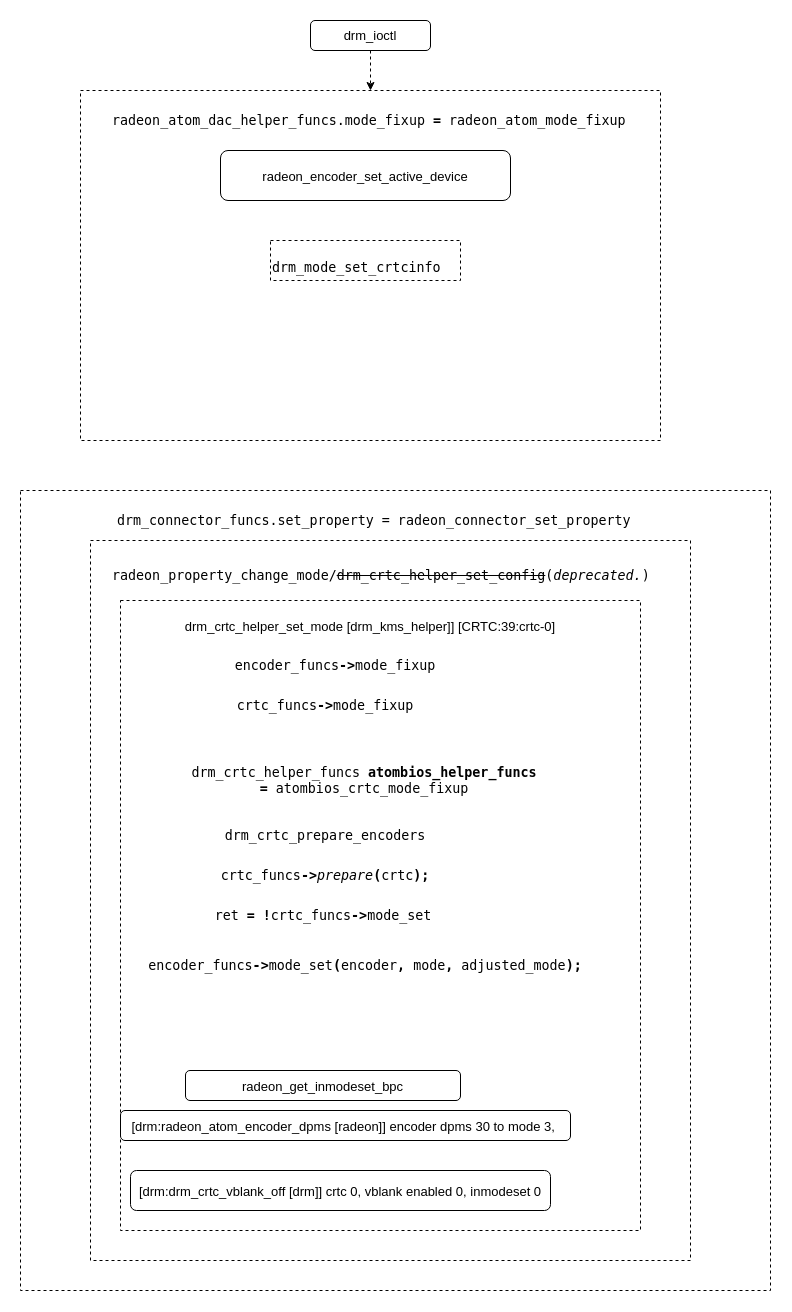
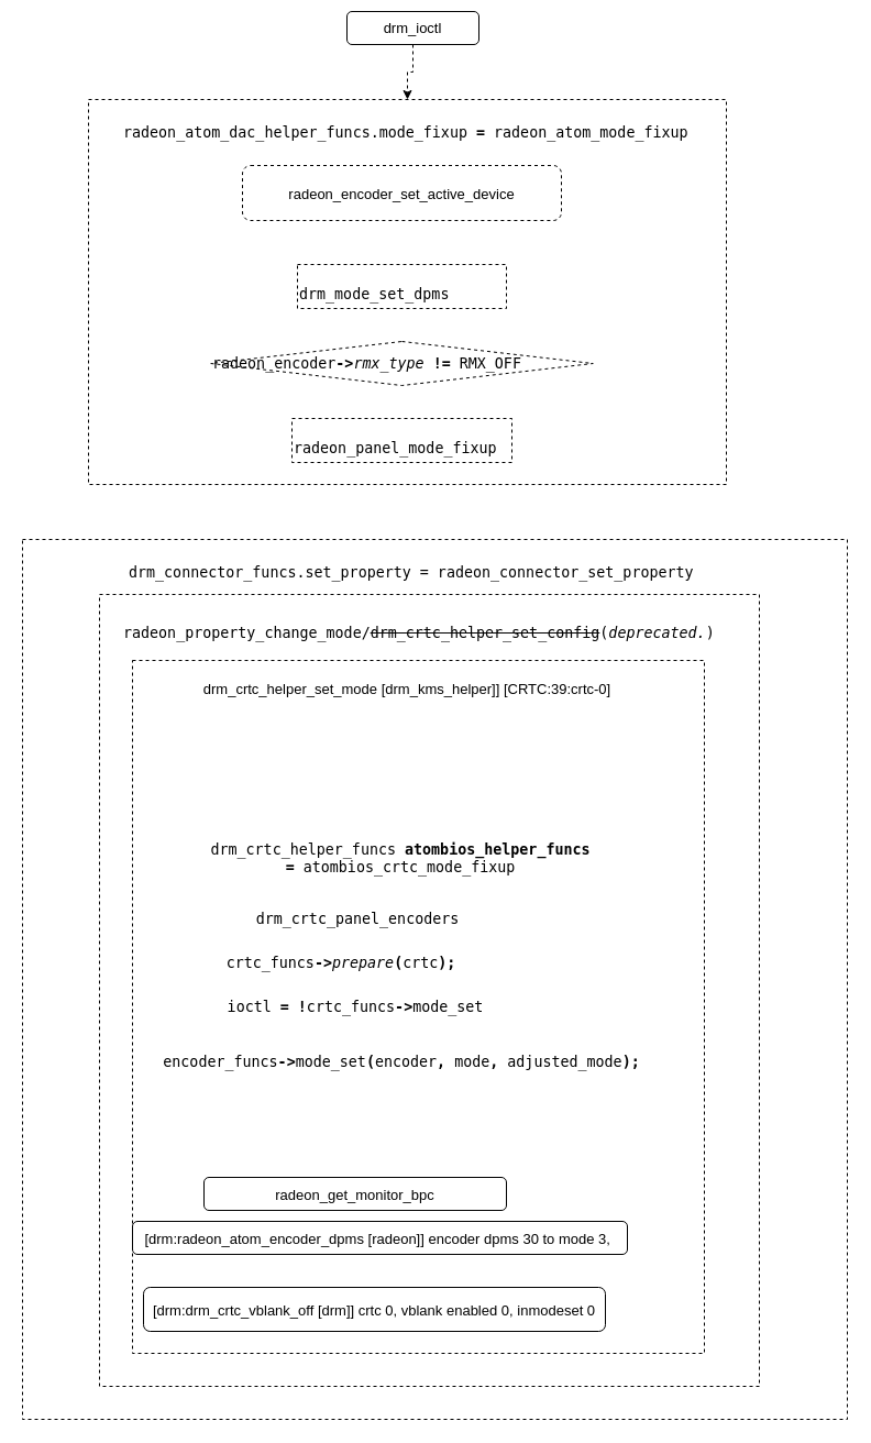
  <mxCell id="0" />
  <mxCell id="1" parent="0" />
  <mxCell id="2" value="" style="rounded=0;whiteSpace=wrap;html=1;dashed=1;fontSize=13;fontColor=default;strokeColor=default;fillColor=none;gradientColor=none;align=left;" vertex="1" parent="1"><mxGeometry x="20" y="490" width="750" height="800" as="geometry" /></mxCell>
  <mxCell id="3" value="" style="rounded=0;whiteSpace=wrap;html=1;dashed=1;fontSize=13;fontColor=default;strokeColor=default;fillColor=none;gradientColor=none;align=left;" vertex="1" parent="1"><mxGeometry x="90" y="540" width="600" height="720" as="geometry" /></mxCell>
  <mxCell id="4" value="" style="rounded=0;whiteSpace=wrap;html=1;dashed=1;fontSize=13;fontColor=default;strokeColor=default;fillColor=none;gradientColor=none;align=left;" vertex="1" parent="1"><mxGeometry x="120" y="600" width="520" height="630" as="geometry" /></mxCell>
  <mxCell id="5" value="" style="edgeStyle=orthogonalEdgeStyle;rounded=0;orthogonalLoop=1;jettySize=auto;html=1;dashed=1;labelBackgroundColor=default;fontSize=18;fontColor=default;strokeColor=default;entryX=0.5;entryY=0;entryDx=0;entryDy=0;" edge="1" parent="1" source="6" target="13"><mxGeometry relative="1" as="geometry" /></mxCell>
- <mxCell id="6" value="&lt;span style=&quot;text-align: left&quot;&gt;&lt;font style=&quot;font-size: 13px&quot;&gt;drm_ioctl&lt;/font&gt;&lt;/span&gt;" style="rounded=1;whiteSpace=wrap;html=1;fontColor=default;fillColor=default;strokeColor=default;" vertex="1" parent="1"><mxGeometry x="310" y="20" width="120" height="30" as="geometry" /></mxCell>
+ <mxCell id="6" value="&lt;span style=&quot;text-align: left&quot;&gt;&lt;font style=&quot;font-size: 13px&quot;&gt;drm_ioctl&lt;/font&gt;&lt;/span&gt;" style="rounded=1;whiteSpace=wrap;html=1;fontColor=default;fillColor=default;strokeColor=default;" vertex="1" parent="1"><mxGeometry x="315" y="10" width="120" height="30" as="geometry" /></mxCell>
  <mxCell id="7" value="&lt;div&gt;&lt;font style=&quot;font-size: 13px&quot;&gt;&lt;br&gt;&lt;/font&gt;&lt;/div&gt;&lt;div&gt;&lt;font style=&quot;font-size: 13px&quot;&gt;drm_crtc_helper_set_mode [drm_kms_helper]] [CRTC:39:crtc-0]&lt;/font&gt;&lt;/div&gt;&lt;div&gt;&lt;br&gt;&lt;/div&gt;" style="rounded=1;whiteSpace=wrap;html=1;fontSize=18;fontColor=default;strokeColor=none;fillColor=none;dashed=1;" vertex="1" parent="1"><mxGeometry y="610" width="460" height="30" as="geometry" x="140" /></mxCell>
- <mxCell id="8" value="&lt;font style=&quot;font-size: 13px&quot;&gt;radeon_get_inmodeset_bpc&lt;/font&gt;" style="rounded=1;whiteSpace=wrap;html=1;fontSize=18;fontColor=default;strokeColor=default;fillColor=default;" vertex="1" parent="1"><mxGeometry x="185" y="1070" width="275" height="30" as="geometry" /></mxCell>
+ <mxCell id="8" value="&lt;font style=&quot;font-size: 13px&quot;&gt;radeon_get_monitor_bpc&lt;/font&gt;" style="rounded=1;whiteSpace=wrap;html=1;fontSize=18;fontColor=default;strokeColor=default;fillColor=default;" vertex="1" parent="1"><mxGeometry x="185" y="1070" width="275" height="30" as="geometry" /></mxCell>
  <mxCell id="9" value="&lt;font style=&quot;font-size: 13px&quot;&gt;[drm:radeon_atom_encoder_dpms [radeon]] encoder dpms 30 to mode 3,&amp;nbsp;&lt;/font&gt;" style="rounded=1;whiteSpace=wrap;html=1;fontSize=18;fontColor=default;strokeColor=default;fillColor=default;" vertex="1" parent="1"><mxGeometry x="120" y="1110" width="450" height="30" as="geometry" /></mxCell>
  <mxCell id="10" value="&lt;div&gt;&lt;font style=&quot;font-size: 13px&quot;&gt;&lt;br&gt;&lt;/font&gt;&lt;/div&gt;&lt;div&gt;&lt;font style=&quot;font-size: 13px&quot;&gt;[drm:drm_crtc_vblank_off [drm]] crtc 0, vblank enabled 0, inmodeset 0&lt;/font&gt;&lt;/div&gt;&lt;div&gt;&lt;br&gt;&lt;/div&gt;" style="rounded=1;whiteSpace=wrap;html=1;fontSize=18;fontColor=default;strokeColor=default;fillColor=default;" vertex="1" parent="1"><mxGeometry x="130" y="1170" width="420" height="40" as="geometry" /></mxCell>
  <mxCell id="11" value="&lt;p style=&quot;font-family: monospace , &amp;quot;courier&amp;quot; ; font-size: 10pt&quot;&gt;&lt;span style=&quot;font-size: 10pt&quot;&gt;radeon_property_change_mode/&lt;/span&gt;&lt;strike&gt;drm_crtc_helper_set_config&lt;/strike&gt;(&lt;span style=&quot;font-style: italic ; font-size: 10pt&quot;&gt;deprecated.&lt;/span&gt;&lt;span style=&quot;font-size: 10pt&quot;&gt;)&lt;/span&gt;&lt;/p&gt;" style="whiteSpace=wrap;html=1;dashed=1;fontSize=18;fontColor=default;strokeColor=none;fillColor=none;gradientColor=none;align=left;" vertex="1" parent="1"><mxGeometry x="110" y="550" width="540" height="50" as="geometry" /></mxCell>
  <mxCell id="12" value="&lt;p style=&quot;font-family: monospace , &amp;quot;courier&amp;quot; ; font-size: 10pt&quot;&gt;&lt;span style=&quot;font-size: 10pt&quot;&gt;drm_connector_funcs.&lt;/span&gt;&lt;span style=&quot;font-size: 10pt&quot;&gt;set_property =&amp;nbsp;&lt;/span&gt;&lt;span style=&quot;font-size: 10pt&quot;&gt;radeon_connector_set_property&lt;/span&gt;&lt;/p&gt;" style="whiteSpace=wrap;html=1;dashed=1;fontSize=18;fontColor=default;strokeColor=none;fillColor=none;gradientColor=none;align=left;" vertex="1" parent="1"><mxGeometry x="115" y="490" width="550" height="60" as="geometry" /></mxCell>
  <mxCell id="13" value="" style="rounded=0;whiteSpace=wrap;html=1;dashed=1;fontSize=13;fontColor=default;strokeColor=default;fillColor=none;gradientColor=none;align=left;" vertex="1" parent="1"><mxGeometry x="80" y="90" width="580" height="350" as="geometry" /></mxCell>
- <mxCell id="14" value="&lt;font style=&quot;font-size: 13px&quot;&gt;radeon_encoder_set_active_device&lt;/font&gt;" style="rounded=1;whiteSpace=wrap;html=1;fontSize=18;fontColor=default;strokeColor=default;fillColor=default;" vertex="1" parent="1"><mxGeometry x="220" y="150" width="290" height="50" as="geometry" /></mxCell>
+ <mxCell id="14" value="&lt;font style=&quot;font-size: 13px&quot;&gt;radeon_encoder_set_active_device&lt;/font&gt;" style="rounded=1;whiteSpace=wrap;html=1;fontSize=18;fontColor=default;strokeColor=default;fillColor=default;dashed=1;" vertex="1" parent="1"><mxGeometry x="220" y="150" width="290" height="50" as="geometry" /></mxCell>
  <mxCell id="15" value="&lt;p style=&quot;font-family: monospace , &amp;#34;courier&amp;#34; ; font-size: 10pt&quot;&gt;&lt;span style=&quot;font-size: 10pt&quot;&gt;radeon_atom_dac_helper_funcs.mode_fixup&amp;nbsp;&lt;/span&gt;&lt;span style=&quot;font-weight: bold ; font-size: 10pt&quot;&gt;=&amp;nbsp;&lt;/span&gt;radeon_atom_mode_fixup&lt;/p&gt;" style="whiteSpace=wrap;html=1;fontSize=18;fontColor=default;strokeColor=default;fillColor=none;gradientColor=none;align=left;opacity=0;" vertex="1" parent="1"><mxGeometry x="110" y="100" width="532.5" height="40" as="geometry" /></mxCell>
- <mxCell id="16" value="&lt;p style=&quot;font-family: monospace, courier; font-size: 10pt;&quot;&gt;&lt;span style=&quot;&quot;&gt;drm_mode_set_crtcinfo&lt;/span&gt;&lt;/p&gt;" style="text;whiteSpace=wrap;html=1;fontSize=18;fontColor=default;fillColor=#FFFFFF;strokeColor=default;dashed=1;" vertex="1" parent="1"><mxGeometry x="270" y="240" width="190" height="40" as="geometry" /></mxCell>
+ <mxCell id="16" value="&lt;p style=&quot;font-family: monospace, courier; font-size: 10pt;&quot;&gt;&lt;span style=&quot;&quot;&gt;drm_mode_set_dpms&lt;/span&gt;&lt;/p&gt;" style="text;whiteSpace=wrap;html=1;fontSize=18;fontColor=default;fillColor=#FFFFFF;strokeColor=default;dashed=1;" vertex="1" parent="1"><mxGeometry x="270" y="240" width="190" height="40" as="geometry" /></mxCell>
+ <mxCell id="17" value="&lt;p style=&quot;font-family: monospace, courier; font-size: 10pt;&quot;&gt;&lt;span style=&quot;&quot;&gt;radeon_panel_mode_fixup&lt;/span&gt;&lt;/p&gt;" style="text;whiteSpace=wrap;html=1;fontSize=18;fontColor=default;strokeColor=default;dashed=1;" vertex="1" parent="1"><mxGeometry x="265" y="380" width="200" height="40" as="geometry" /></mxCell>
+ <mxCell id="18" value="&lt;p style=&quot;font-family: monospace , &amp;quot;courier&amp;quot; ; font-size: 10pt&quot;&gt;&lt;span style=&quot;&quot;&gt;radeon_encoder&lt;/span&gt;&lt;span style=&quot;font-weight: bold&quot;&gt;-&amp;gt;&lt;/span&gt;&lt;span style=&quot;font-style: italic;&quot;&gt;rmx_type&lt;/span&gt; &lt;span style=&quot;font-weight: bold&quot;&gt;!=&lt;/span&gt; &lt;span style=&quot;&quot;&gt;RMX_OFF&lt;/span&gt;&lt;/p&gt;" style="rhombus;whiteSpace=wrap;html=1;fontSize=18;fontColor=default;strokeColor=default;fillColor=default;gradientColor=none;align=left;dashed=1;" vertex="1" parent="1"><mxGeometry x="191.25" y="310" width="347.5" height="40" as="geometry" /></mxCell>
  <mxCell id="19" value="&lt;p style=&quot;font-family: monospace , &amp;quot;courier&amp;quot; ; font-size: 10pt&quot;&gt;&lt;span&gt;drm_crtc_helper_funcs&lt;/span&gt; &lt;span style=&quot;font-weight: bold&quot;&gt;atombios_helper_funcs =&amp;nbsp;&lt;/span&gt;&lt;span style=&quot;font-size: 10pt;&quot;&gt;atombios_crtc_mode_fixup&lt;/span&gt;&lt;/p&gt;" style="text;html=1;strokeColor=none;fillColor=none;align=center;verticalAlign=middle;whiteSpace=wrap;rounded=0;dashed=1;fontSize=13;fontColor=default;" vertex="1" parent="1"><mxGeometry x="174" y="760" width="380" height="40" as="geometry" /></mxCell>
- <mxCell id="20" value="&lt;p style=&quot;font-family: monospace , &amp;#34;courier&amp;#34; ; font-size: 10pt&quot;&gt;&lt;span&gt;encoder_funcs&lt;/span&gt;&lt;span style=&quot;font-weight: bold&quot;&gt;-&amp;gt;&lt;/span&gt;mode_fixup&lt;/p&gt;" style="text;html=1;strokeColor=none;fillColor=none;align=center;verticalAlign=middle;whiteSpace=wrap;rounded=0;dashed=1;fontSize=13;fontColor=default;" vertex="1" parent="1"><mxGeometry x="230" y="650" width="210" height="30" as="geometry" /></mxCell>
- <mxCell id="21" value="&lt;p style=&quot;font-family: monospace , &amp;quot;courier&amp;quot; ; font-size: 10pt&quot;&gt;&lt;span style=&quot;&quot;&gt;crtc_funcs&lt;/span&gt;&lt;span style=&quot;font-weight: bold&quot;&gt;-&amp;gt;&lt;/span&gt;mode_fixup&lt;/p&gt;" style="text;html=1;strokeColor=none;fillColor=none;align=center;verticalAlign=middle;whiteSpace=wrap;rounded=0;dashed=1;fontSize=13;fontColor=default;" vertex="1" parent="1"><mxGeometry x="210" y="690" width="230" height="30" as="geometry" /></mxCell>
- <mxCell id="22" value="&lt;p style=&quot;font-family: monospace , &amp;quot;courier&amp;quot; ; font-size: 10pt&quot;&gt;&lt;span style=&quot;&quot;&gt;drm_crtc_prepare_encoders&lt;/span&gt;&lt;/p&gt;" style="text;html=1;strokeColor=none;fillColor=none;align=center;verticalAlign=middle;whiteSpace=wrap;rounded=0;dashed=1;fontSize=13;fontColor=default;" vertex="1" parent="1"><mxGeometry x="210" y="820" width="230" height="30" as="geometry" /></mxCell>
- <mxCell id="23" value="&lt;p style=&quot;font-family: monospace , &amp;quot;courier&amp;quot; ; font-size: 10pt&quot;&gt;&lt;span style=&quot;&quot;&gt;crtc_funcs&lt;/span&gt;&lt;span style=&quot;font-weight: bold&quot;&gt;-&amp;gt;&lt;/span&gt;&lt;span style=&quot;font-style: italic;&quot;&gt;prepare&lt;/span&gt;&lt;span style=&quot;font-weight: bold&quot;&gt;(&lt;/span&gt;&lt;span style=&quot;&quot;&gt;crtc&lt;/span&gt;&lt;span style=&quot;font-weight: bold&quot;&gt;);&lt;/span&gt;&lt;/p&gt;" style="text;html=1;strokeColor=none;fillColor=none;align=center;verticalAlign=middle;whiteSpace=wrap;rounded=0;dashed=1;fontSize=13;fontColor=default;" vertex="1" parent="1"><mxGeometry x="195" y="860" width="260" height="30" as="geometry" /></mxCell>
- <mxCell id="24" value="&lt;p style=&quot;font-family: monospace , &amp;quot;courier&amp;quot; ; font-size: 10pt&quot;&gt;&lt;span style=&quot;&quot;&gt;ret&lt;/span&gt; &lt;span style=&quot;font-weight: bold&quot;&gt;=&lt;/span&gt; &lt;span style=&quot;font-weight: bold&quot;&gt;!&lt;/span&gt;&lt;span style=&quot;&quot;&gt;crtc_funcs&lt;/span&gt;&lt;span style=&quot;font-weight: bold&quot;&gt;-&amp;gt;&lt;/span&gt;mode_set&lt;/p&gt;" style="text;html=1;strokeColor=none;fillColor=none;align=center;verticalAlign=middle;whiteSpace=wrap;rounded=0;dashed=1;fontSize=13;fontColor=default;" vertex="1" parent="1"><mxGeometry x="197.5" y="900" width="250" height="30" as="geometry" /></mxCell>
+ <mxCell id="22" value="&lt;p style=&quot;font-family: monospace , &amp;quot;courier&amp;quot; ; font-size: 10pt&quot;&gt;&lt;span style=&quot;&quot;&gt;drm_crtc_panel_encoders&lt;/span&gt;&lt;/p&gt;" style="text;html=1;strokeColor=none;fillColor=none;align=center;verticalAlign=middle;whiteSpace=wrap;rounded=0;dashed=1;fontSize=13;fontColor=default;" vertex="1" parent="1"><mxGeometry x="210" y="820" width="230" height="30" as="geometry" /></mxCell>
+ <mxCell id="23" value="&lt;p style=&quot;font-family: monospace , &amp;quot;courier&amp;quot; ; font-size: 10pt&quot;&gt;&lt;span style=&quot;&quot;&gt;crtc_funcs&lt;/span&gt;&lt;span style=&quot;font-weight: bold&quot;&gt;-&amp;gt;&lt;/span&gt;&lt;span style=&quot;font-style: italic;&quot;&gt;prepare&lt;/span&gt;&lt;span style=&quot;font-weight: bold&quot;&gt;(&lt;/span&gt;&lt;span style=&quot;&quot;&gt;crtc&lt;/span&gt;&lt;span style=&quot;font-weight: bold&quot;&gt;);&lt;/span&gt;&lt;/p&gt;" style="text;html=1;strokeColor=none;fillColor=none;align=center;verticalAlign=middle;whiteSpace=wrap;rounded=0;dashed=1;fontSize=13;fontColor=default;" vertex="1" parent="1"><mxGeometry x="180" y="860" width="260" height="30" as="geometry" /></mxCell>
+ <mxCell id="24" value="&lt;p style=&quot;font-family: monospace , &amp;quot;courier&amp;quot; ; font-size: 10pt&quot;&gt;&lt;span style=&quot;&quot;&gt;ioctl&lt;/span&gt; &lt;span style=&quot;font-weight: bold&quot;&gt;=&lt;/span&gt; &lt;span style=&quot;font-weight: bold&quot;&gt;!&lt;/span&gt;&lt;span style=&quot;&quot;&gt;crtc_funcs&lt;/span&gt;&lt;span style=&quot;font-weight: bold&quot;&gt;-&amp;gt;&lt;/span&gt;mode_set&lt;/p&gt;" style="text;html=1;strokeColor=none;fillColor=none;align=center;verticalAlign=middle;whiteSpace=wrap;rounded=0;dashed=1;fontSize=13;fontColor=default;" vertex="1" parent="1"><mxGeometry x="197.5" y="900" width="250" height="30" as="geometry" /></mxCell>
  <mxCell id="25" value="&lt;p style=&quot;font-family: monospace , &amp;quot;courier&amp;quot; ; font-size: 10pt&quot;&gt;&lt;span style=&quot;&quot;&gt;encoder_funcs&lt;/span&gt;&lt;span style=&quot;font-weight: bold&quot;&gt;-&amp;gt;&lt;/span&gt;mode_set&lt;span style=&quot;font-weight: bold&quot;&gt;(&lt;/span&gt;&lt;span style=&quot;&quot;&gt;encoder&lt;/span&gt;&lt;span style=&quot;font-weight: bold&quot;&gt;,&lt;/span&gt; &lt;span style=&quot;&quot;&gt;mode&lt;/span&gt;&lt;span style=&quot;font-weight: bold&quot;&gt;,&lt;/span&gt; &lt;span style=&quot;&quot;&gt;adjusted_mode&lt;/span&gt;&lt;span style=&quot;font-weight: bold&quot;&gt;);&lt;/span&gt;&lt;/p&gt;" style="text;html=1;strokeColor=none;fillColor=none;align=center;verticalAlign=middle;whiteSpace=wrap;rounded=0;dashed=1;fontSize=13;fontColor=default;" vertex="1" parent="1"><mxGeometry x="130" y="950" width="470" height="30" as="geometry" /></mxCell>
